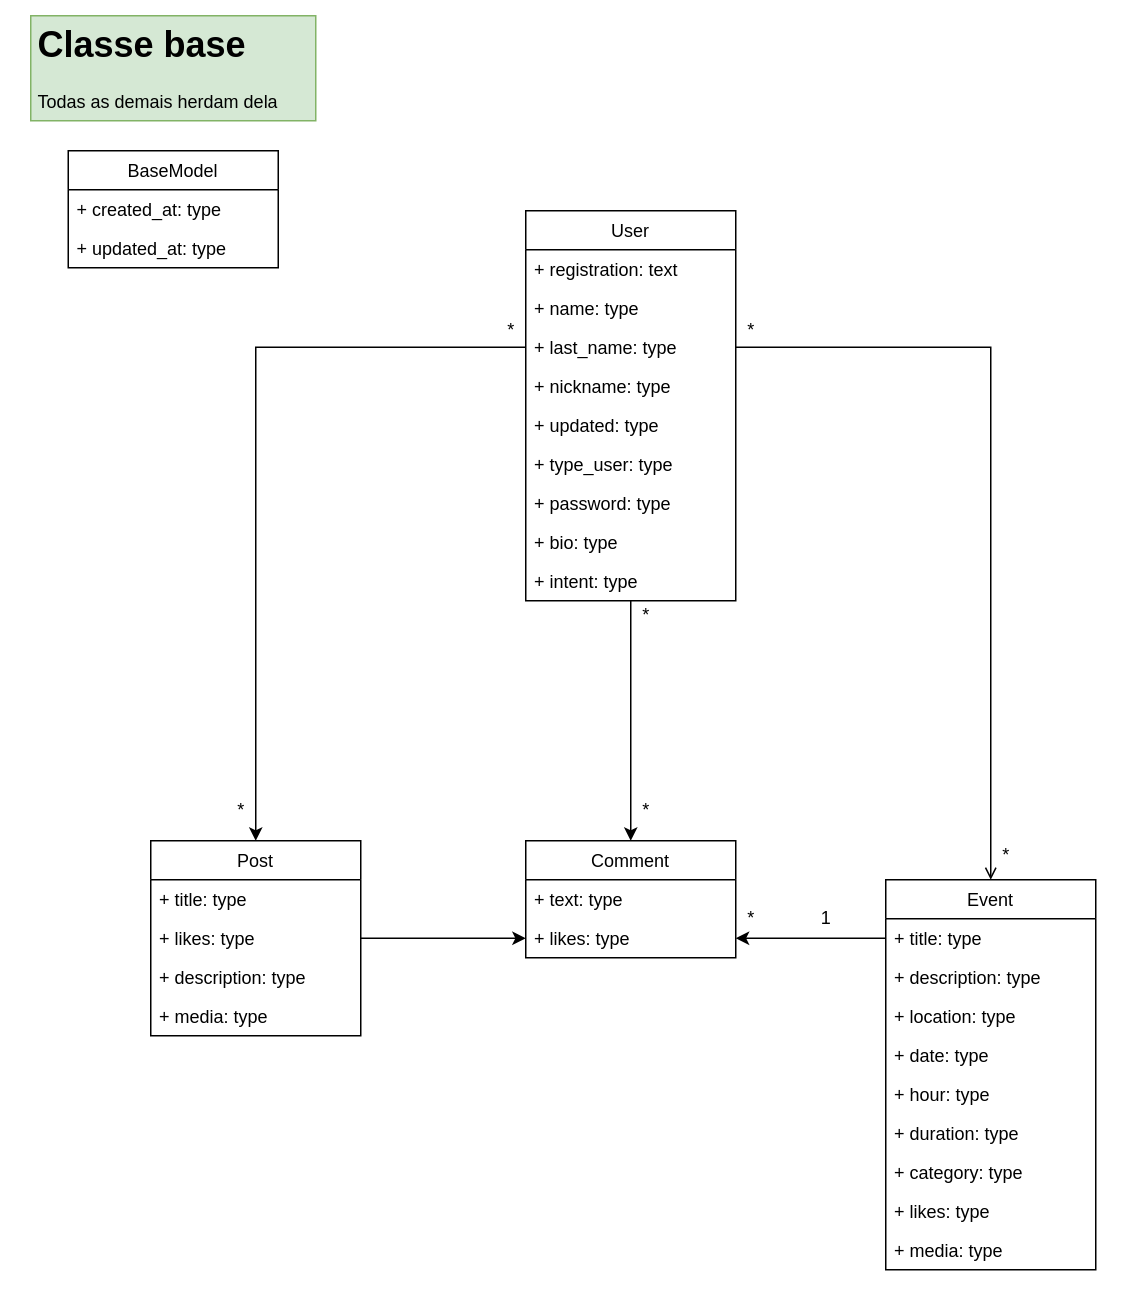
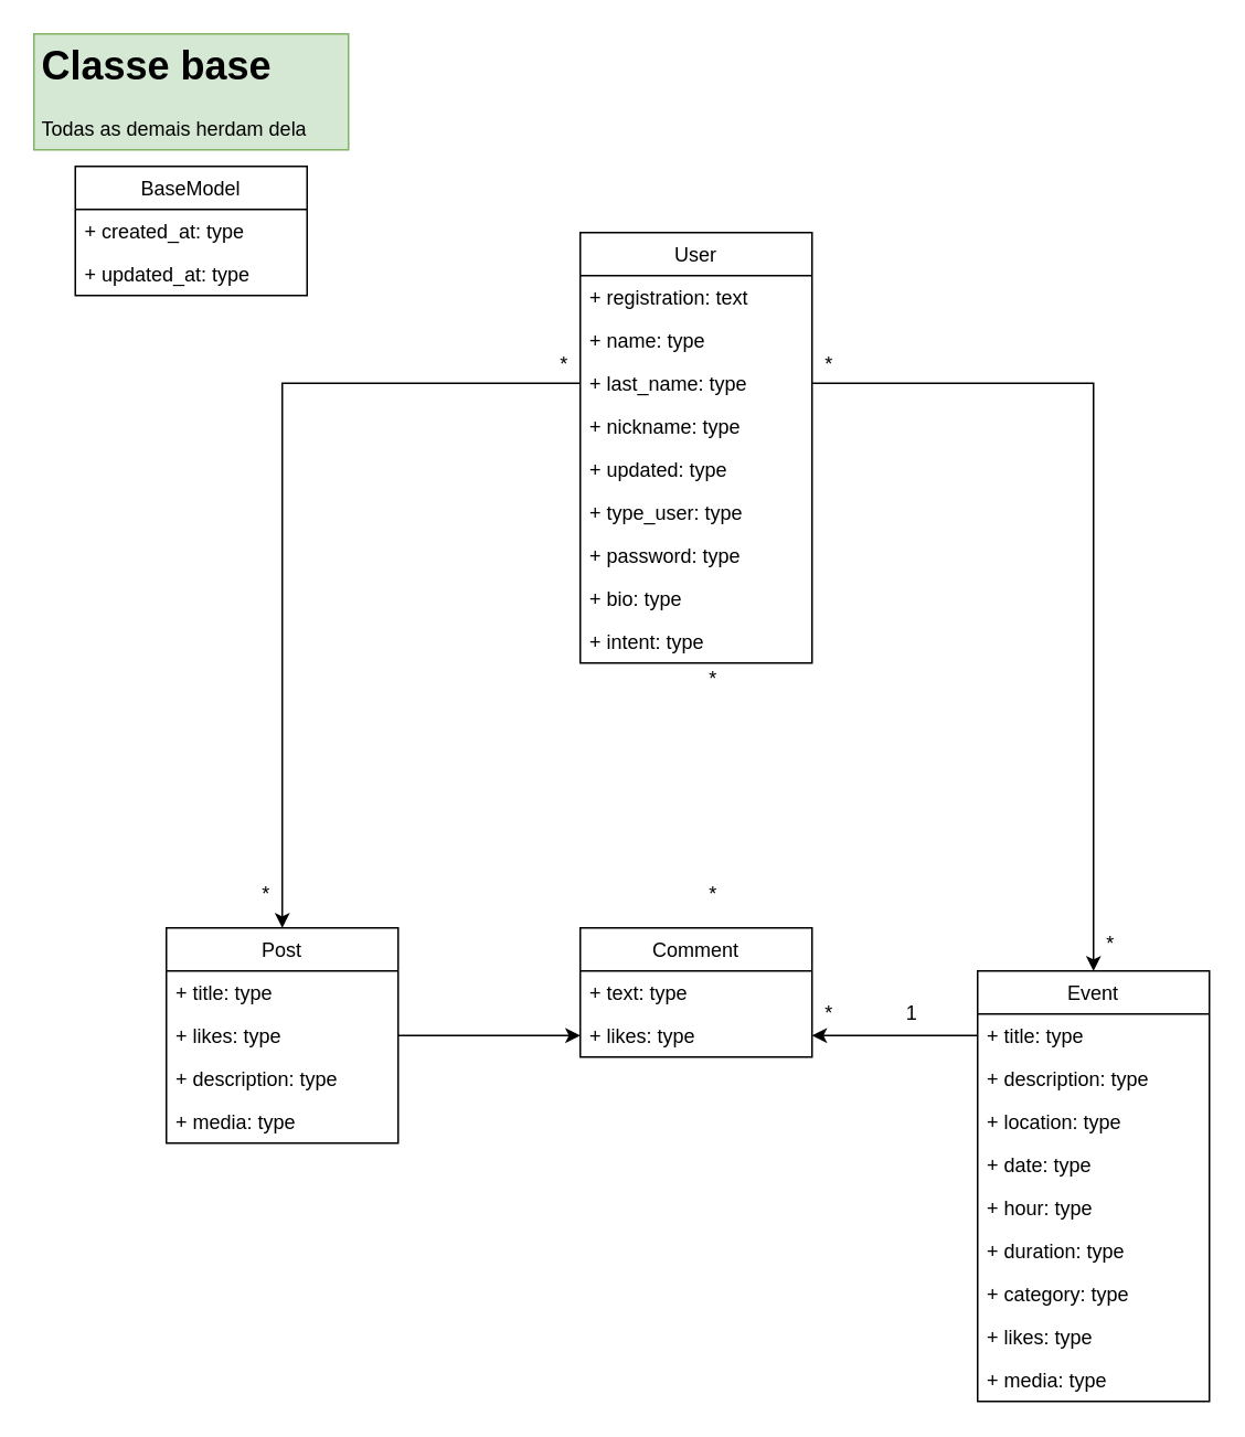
  <mxCell id="0" />
  <mxCell id="1" parent="0" />
- <mxCell id="2" style="edgeStyle=orthogonalEdgeStyle;rounded=0;orthogonalLoop=1;jettySize=auto;html=1;entryX=0.5;entryY=0;entryDx=0;entryDy=0;" edge="1" parent="1" source="3" target="23"><mxGeometry relative="1" as="geometry" /></mxCell>
  <mxCell id="3" value="User" style="swimlane;fontStyle=0;childLayout=stackLayout;horizontal=1;startSize=26;fillColor=none;horizontalStack=0;resizeParent=1;resizeParentMax=0;resizeLast=0;collapsible=1;marginBottom=0;" vertex="1" parent="1"><mxGeometry x="350" y="140" width="140" height="260" as="geometry" /></mxCell>
  <mxCell id="4" value="+ registration: text" style="text;strokeColor=none;fillColor=none;align=left;verticalAlign=top;spacingLeft=4;spacingRight=4;overflow=hidden;rotatable=0;points=[[0,0.5],[1,0.5]];portConstraint=eastwest;" vertex="1" parent="3"><mxGeometry y="26" width="140" height="26" as="geometry" /></mxCell>
  <mxCell id="5" value="+ name: type" style="text;strokeColor=none;fillColor=none;align=left;verticalAlign=top;spacingLeft=4;spacingRight=4;overflow=hidden;rotatable=0;points=[[0,0.5],[1,0.5]];portConstraint=eastwest;" vertex="1" parent="3"><mxGeometry y="52" width="140" height="26" as="geometry" /></mxCell>
  <mxCell id="6" value="+ last_name: type" style="text;strokeColor=none;fillColor=none;align=left;verticalAlign=top;spacingLeft=4;spacingRight=4;overflow=hidden;rotatable=0;points=[[0,0.5],[1,0.5]];portConstraint=eastwest;" vertex="1" parent="3"><mxGeometry y="78" width="140" height="26" as="geometry" /></mxCell>
  <mxCell id="7" value="+ nickname: type" style="text;strokeColor=none;fillColor=none;align=left;verticalAlign=top;spacingLeft=4;spacingRight=4;overflow=hidden;rotatable=0;points=[[0,0.5],[1,0.5]];portConstraint=eastwest;" vertex="1" parent="3"><mxGeometry y="104" width="140" height="26" as="geometry" /></mxCell>
  <mxCell id="8" value="+ updated: type" style="text;strokeColor=none;fillColor=none;align=left;verticalAlign=top;spacingLeft=4;spacingRight=4;overflow=hidden;rotatable=0;points=[[0,0.5],[1,0.5]];portConstraint=eastwest;" vertex="1" parent="3"><mxGeometry y="130" width="140" height="26" as="geometry" /></mxCell>
  <mxCell id="9" value="+ type_user: type" style="text;strokeColor=none;fillColor=none;align=left;verticalAlign=top;spacingLeft=4;spacingRight=4;overflow=hidden;rotatable=0;points=[[0,0.5],[1,0.5]];portConstraint=eastwest;" vertex="1" parent="3"><mxGeometry y="156" width="140" height="26" as="geometry" /></mxCell>
  <mxCell id="10" value="+ password: type" style="text;strokeColor=none;fillColor=none;align=left;verticalAlign=top;spacingLeft=4;spacingRight=4;overflow=hidden;rotatable=0;points=[[0,0.5],[1,0.5]];portConstraint=eastwest;" vertex="1" parent="3"><mxGeometry y="182" width="140" height="26" as="geometry" /></mxCell>
  <mxCell id="11" value="+ bio: type" style="text;strokeColor=none;fillColor=none;align=left;verticalAlign=top;spacingLeft=4;spacingRight=4;overflow=hidden;rotatable=0;points=[[0,0.5],[1,0.5]];portConstraint=eastwest;" vertex="1" parent="3"><mxGeometry y="208" width="140" height="26" as="geometry" /></mxCell>
  <mxCell id="12" value="+ intent: type" style="text;strokeColor=none;fillColor=none;align=left;verticalAlign=top;spacingLeft=4;spacingRight=4;overflow=hidden;rotatable=0;points=[[0,0.5],[1,0.5]];portConstraint=eastwest;" vertex="1" parent="3"><mxGeometry y="234" width="140" height="26" as="geometry" /></mxCell>
  <mxCell id="13" value="Event" style="swimlane;fontStyle=0;childLayout=stackLayout;horizontal=1;startSize=26;fillColor=none;horizontalStack=0;resizeParent=1;resizeParentMax=0;resizeLast=0;collapsible=1;marginBottom=0;" vertex="1" parent="1"><mxGeometry x="590" y="586" width="140" height="260" as="geometry" /></mxCell>
  <mxCell id="14" value="+ title: type" style="text;strokeColor=none;fillColor=none;align=left;verticalAlign=top;spacingLeft=4;spacingRight=4;overflow=hidden;rotatable=0;points=[[0,0.5],[1,0.5]];portConstraint=eastwest;" vertex="1" parent="13"><mxGeometry y="26" width="140" height="26" as="geometry" /></mxCell>
  <mxCell id="15" value="+ description: type" style="text;strokeColor=none;fillColor=none;align=left;verticalAlign=top;spacingLeft=4;spacingRight=4;overflow=hidden;rotatable=0;points=[[0,0.5],[1,0.5]];portConstraint=eastwest;" vertex="1" parent="13"><mxGeometry y="52" width="140" height="26" as="geometry" /></mxCell>
  <mxCell id="16" value="+ location: type" style="text;strokeColor=none;fillColor=none;align=left;verticalAlign=top;spacingLeft=4;spacingRight=4;overflow=hidden;rotatable=0;points=[[0,0.5],[1,0.5]];portConstraint=eastwest;" vertex="1" parent="13"><mxGeometry y="78" width="140" height="26" as="geometry" /></mxCell>
  <mxCell id="17" value="+ date: type" style="text;strokeColor=none;fillColor=none;align=left;verticalAlign=top;spacingLeft=4;spacingRight=4;overflow=hidden;rotatable=0;points=[[0,0.5],[1,0.5]];portConstraint=eastwest;" vertex="1" parent="13"><mxGeometry y="104" width="140" height="26" as="geometry" /></mxCell>
  <mxCell id="18" value="+ hour: type" style="text;strokeColor=none;fillColor=none;align=left;verticalAlign=top;spacingLeft=4;spacingRight=4;overflow=hidden;rotatable=0;points=[[0,0.5],[1,0.5]];portConstraint=eastwest;" vertex="1" parent="13"><mxGeometry y="130" width="140" height="26" as="geometry" /></mxCell>
  <mxCell id="19" value="+ duration: type" style="text;strokeColor=none;fillColor=none;align=left;verticalAlign=top;spacingLeft=4;spacingRight=4;overflow=hidden;rotatable=0;points=[[0,0.5],[1,0.5]];portConstraint=eastwest;" vertex="1" parent="13"><mxGeometry y="156" width="140" height="26" as="geometry" /></mxCell>
  <mxCell id="20" value="+ category: type" style="text;strokeColor=none;fillColor=none;align=left;verticalAlign=top;spacingLeft=4;spacingRight=4;overflow=hidden;rotatable=0;points=[[0,0.5],[1,0.5]];portConstraint=eastwest;" vertex="1" parent="13"><mxGeometry y="182" width="140" height="26" as="geometry" /></mxCell>
  <mxCell id="21" value="+ likes: type" style="text;strokeColor=none;fillColor=none;align=left;verticalAlign=top;spacingLeft=4;spacingRight=4;overflow=hidden;rotatable=0;points=[[0,0.5],[1,0.5]];portConstraint=eastwest;" vertex="1" parent="13"><mxGeometry y="208" width="140" height="26" as="geometry" /></mxCell>
  <mxCell id="22" value="+ media: type" style="text;strokeColor=none;fillColor=none;align=left;verticalAlign=top;spacingLeft=4;spacingRight=4;overflow=hidden;rotatable=0;points=[[0,0.5],[1,0.5]];portConstraint=eastwest;" vertex="1" parent="13"><mxGeometry y="234" width="140" height="26" as="geometry" /></mxCell>
  <mxCell id="23" value="Comment" style="swimlane;fontStyle=0;childLayout=stackLayout;horizontal=1;startSize=26;fillColor=none;horizontalStack=0;resizeParent=1;resizeParentMax=0;resizeLast=0;collapsible=1;marginBottom=0;" vertex="1" parent="1"><mxGeometry x="350" y="560" width="140" height="78" as="geometry" /></mxCell>
  <mxCell id="24" value="+ text: type" style="text;strokeColor=none;fillColor=none;align=left;verticalAlign=top;spacingLeft=4;spacingRight=4;overflow=hidden;rotatable=0;points=[[0,0.5],[1,0.5]];portConstraint=eastwest;" vertex="1" parent="23"><mxGeometry y="26" width="140" height="26" as="geometry" /></mxCell>
  <mxCell id="25" value="+ likes: type" style="text;strokeColor=none;fillColor=none;align=left;verticalAlign=top;spacingLeft=4;spacingRight=4;overflow=hidden;rotatable=0;points=[[0,0.5],[1,0.5]];portConstraint=eastwest;" vertex="1" parent="23"><mxGeometry y="52" width="140" height="26" as="geometry" /></mxCell>
  <mxCell id="26" style="edgeStyle=orthogonalEdgeStyle;rounded=0;orthogonalLoop=1;jettySize=auto;html=1;entryX=0;entryY=0.5;entryDx=0;entryDy=0;" edge="1" parent="1" source="27" target="25"><mxGeometry relative="1" as="geometry" /></mxCell>
  <mxCell id="27" value="Post" style="swimlane;fontStyle=0;childLayout=stackLayout;horizontal=1;startSize=26;fillColor=none;horizontalStack=0;resizeParent=1;resizeParentMax=0;resizeLast=0;collapsible=1;marginBottom=0;" vertex="1" parent="1"><mxGeometry x="100" y="560" width="140" height="130" as="geometry" /></mxCell>
  <mxCell id="28" value="+ title: type" style="text;strokeColor=none;fillColor=none;align=left;verticalAlign=top;spacingLeft=4;spacingRight=4;overflow=hidden;rotatable=0;points=[[0,0.5],[1,0.5]];portConstraint=eastwest;" vertex="1" parent="27"><mxGeometry y="26" width="140" height="26" as="geometry" /></mxCell>
  <mxCell id="29" value="+ likes: type" style="text;strokeColor=none;fillColor=none;align=left;verticalAlign=top;spacingLeft=4;spacingRight=4;overflow=hidden;rotatable=0;points=[[0,0.5],[1,0.5]];portConstraint=eastwest;" vertex="1" parent="27"><mxGeometry y="52" width="140" height="26" as="geometry" /></mxCell>
  <mxCell id="30" value="+ description: type" style="text;strokeColor=none;fillColor=none;align=left;verticalAlign=top;spacingLeft=4;spacingRight=4;overflow=hidden;rotatable=0;points=[[0,0.5],[1,0.5]];portConstraint=eastwest;" vertex="1" parent="27"><mxGeometry y="78" width="140" height="26" as="geometry" /></mxCell>
  <mxCell id="31" value="+ media: type" style="text;strokeColor=none;fillColor=none;align=left;verticalAlign=top;spacingLeft=4;spacingRight=4;overflow=hidden;rotatable=0;points=[[0,0.5],[1,0.5]];portConstraint=eastwest;" vertex="1" parent="27"><mxGeometry y="104" width="140" height="26" as="geometry" /></mxCell>
  <mxCell id="32" style="edgeStyle=orthogonalEdgeStyle;rounded=0;orthogonalLoop=1;jettySize=auto;html=1;entryX=0.5;entryY=0;entryDx=0;entryDy=0;" edge="1" parent="1" source="6" target="27"><mxGeometry relative="1" as="geometry" /></mxCell>
- <mxCell id="33" style="edgeStyle=orthogonalEdgeStyle;rounded=0;orthogonalLoop=1;jettySize=auto;html=1;entryX=0.5;entryY=0;entryDx=0;entryDy=0;endArrow=open;" edge="1" parent="1" source="6" target="13"><mxGeometry relative="1" as="geometry" /></mxCell>
+ <mxCell id="33" style="edgeStyle=orthogonalEdgeStyle;rounded=0;orthogonalLoop=1;jettySize=auto;html=1;entryX=0.5;entryY=0;entryDx=0;entryDy=0;" edge="1" parent="1" source="6" target="13"><mxGeometry relative="1" as="geometry" /></mxCell>
  <mxCell id="34" value="BaseModel" style="swimlane;fontStyle=0;childLayout=stackLayout;horizontal=1;startSize=26;fillColor=none;horizontalStack=0;resizeParent=1;resizeParentMax=0;resizeLast=0;collapsible=1;marginBottom=0;" vertex="1" parent="1"><mxGeometry x="45" y="100" width="140" height="78" as="geometry" /></mxCell>
  <mxCell id="35" value="+ created_at: type" style="text;strokeColor=none;fillColor=none;align=left;verticalAlign=top;spacingLeft=4;spacingRight=4;overflow=hidden;rotatable=0;points=[[0,0.5],[1,0.5]];portConstraint=eastwest;" vertex="1" parent="34"><mxGeometry y="26" width="140" height="26" as="geometry" /></mxCell>
  <mxCell id="36" value="+ updated_at: type" style="text;strokeColor=none;fillColor=none;align=left;verticalAlign=top;spacingLeft=4;spacingRight=4;overflow=hidden;rotatable=0;points=[[0,0.5],[1,0.5]];portConstraint=eastwest;" vertex="1" parent="34"><mxGeometry y="52" width="140" height="26" as="geometry" /></mxCell>
- <mxCell id="37" value="&lt;h1&gt;Classe base&lt;/h1&gt;&lt;p&gt;Todas as demais herdam dela&lt;/p&gt;" style="text;html=1;strokeColor=#82b366;fillColor=#d5e8d4;spacing=5;spacingTop=-20;whiteSpace=wrap;overflow=hidden;rounded=0;" vertex="1" parent="1"><mxGeometry x="20" y="10" width="190" height="70" as="geometry" /></mxCell>
+ <mxCell id="37" value="&lt;h1&gt;Classe base&lt;/h1&gt;&lt;p&gt;Todas as demais herdam dela&lt;/p&gt;" style="text;html=1;strokeColor=#82b366;fillColor=#d5e8d4;spacing=5;spacingTop=-20;whiteSpace=wrap;overflow=hidden;rounded=0;" vertex="1" parent="1"><mxGeometry y="20" width="190" height="70" as="geometry" x="20" /></mxCell>
  <mxCell id="38" style="edgeStyle=orthogonalEdgeStyle;rounded=0;orthogonalLoop=1;jettySize=auto;html=1;entryX=1;entryY=0.5;entryDx=0;entryDy=0;" edge="1" parent="1" source="14" target="25"><mxGeometry relative="1" as="geometry" /></mxCell>
  <mxCell id="39" value="*" style="text;html=1;align=center;verticalAlign=middle;resizable=0;points=[];autosize=1;" vertex="1" parent="1"><mxGeometry x="490" y="210" width="20" height="20" as="geometry" /></mxCell>
  <mxCell id="40" value="*" style="text;html=1;align=center;verticalAlign=middle;resizable=0;points=[];autosize=1;" vertex="1" parent="1"><mxGeometry x="660" y="560" width="20" height="20" as="geometry" /></mxCell>
  <mxCell id="41" value="*" style="text;html=1;align=center;verticalAlign=middle;resizable=0;points=[];autosize=1;" vertex="1" parent="1"><mxGeometry x="330" y="210" width="20" height="20" as="geometry" /></mxCell>
  <mxCell id="42" value="*" style="text;html=1;align=center;verticalAlign=middle;resizable=0;points=[];autosize=1;" vertex="1" parent="1"><mxGeometry x="150" y="530" width="20" height="20" as="geometry" /></mxCell>
  <mxCell id="43" value="*" style="text;html=1;align=center;verticalAlign=middle;resizable=0;points=[];autosize=1;" vertex="1" parent="1"><mxGeometry x="420" y="400" width="20" height="20" as="geometry" /></mxCell>
  <mxCell id="44" value="*" style="text;html=1;align=center;verticalAlign=middle;resizable=0;points=[];autosize=1;" vertex="1" parent="1"><mxGeometry x="420" y="530" width="20" height="20" as="geometry" /></mxCell>
  <mxCell id="45" value="1" style="text;html=1;align=center;verticalAlign=middle;resizable=0;points=[];autosize=1;" vertex="1" parent="1"><mxGeometry x="540" y="602" width="20" height="20" as="geometry" /></mxCell>
  <mxCell id="46" value="*" style="text;html=1;align=center;verticalAlign=middle;resizable=0;points=[];autosize=1;" vertex="1" parent="1"><mxGeometry x="490" y="602" width="20" height="20" as="geometry" /></mxCell>
